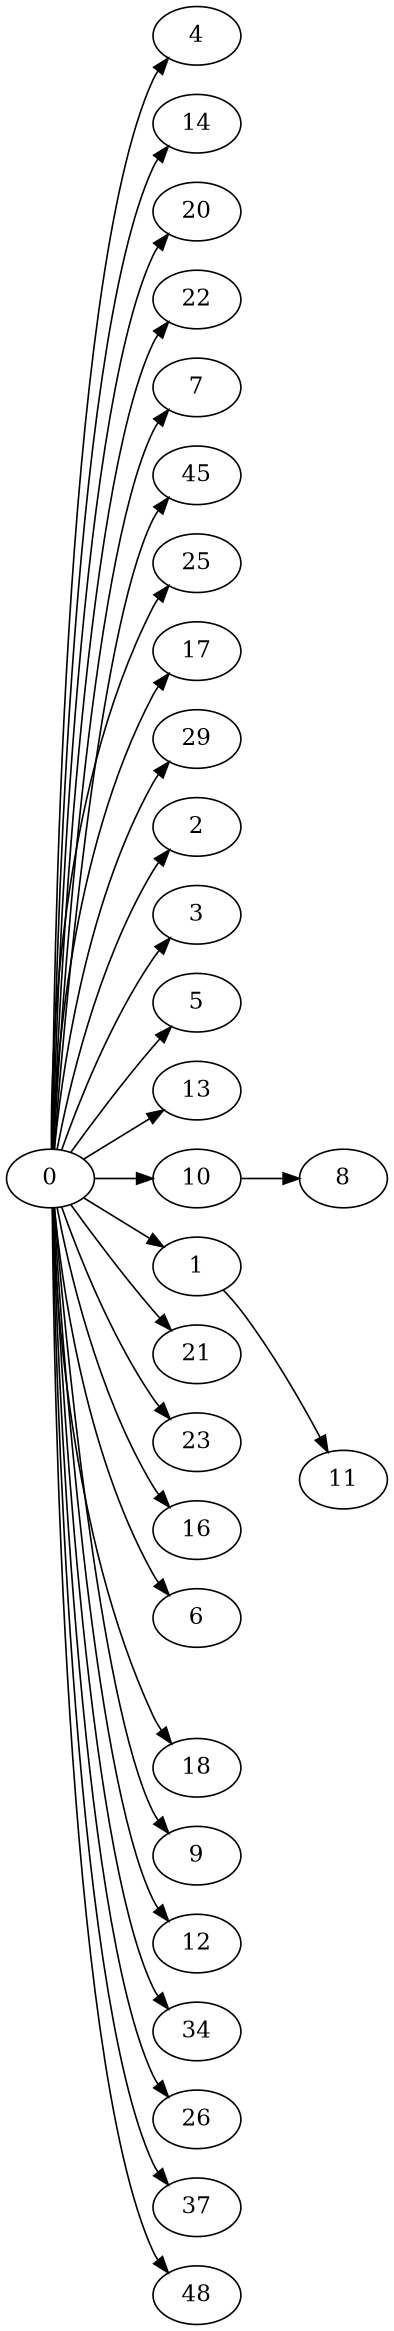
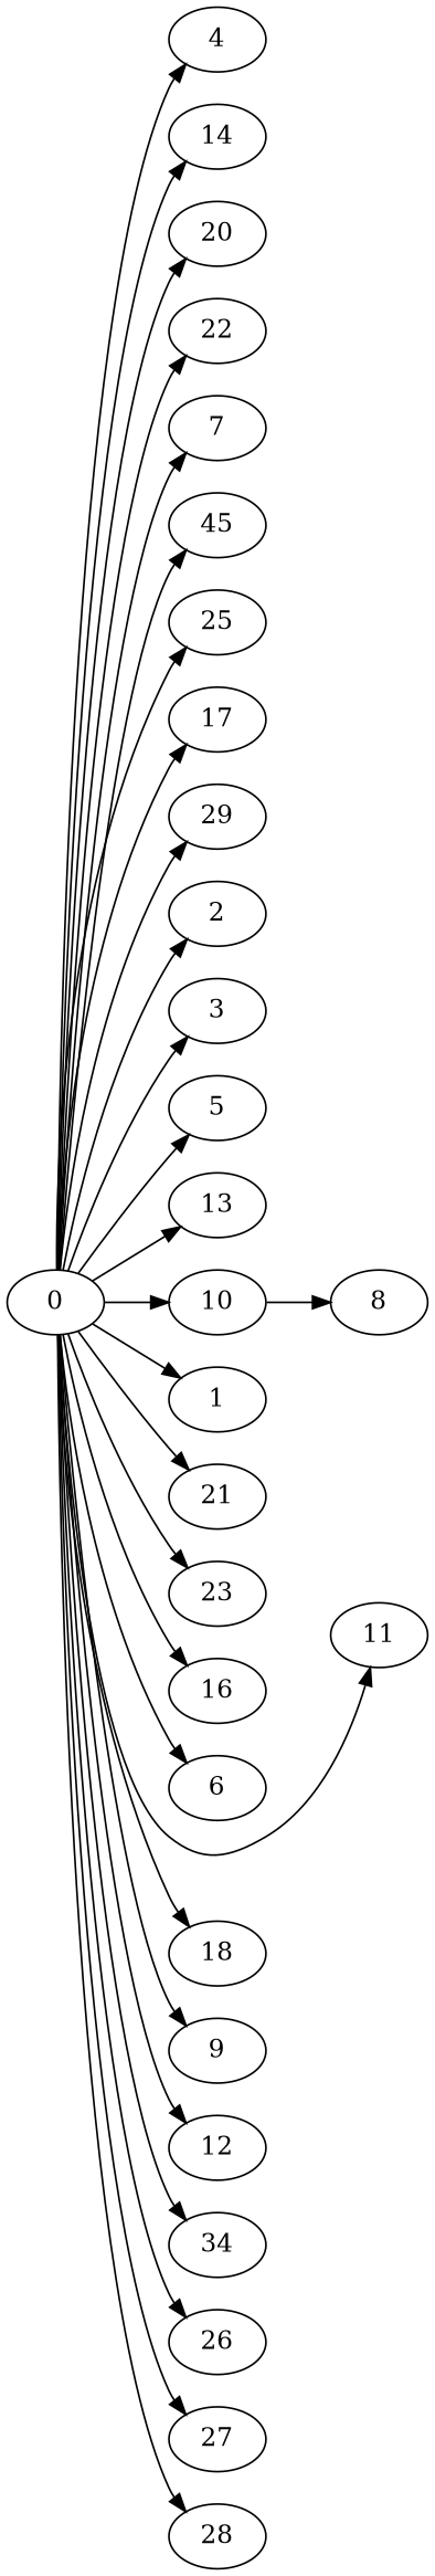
  digraph {
    rankdir=LR
    node [Weight=3]
    edge [Weight=10]
    4 [Weight=10]
    0
    14 [Weight=10]
    20 [Weight=10]
    22 [Weight=10]
    7 [Weight=9]
    n7 [Weight=9 label=45]
    25 [Weight=9]
    17 [Weight=8]
    29 [Weight=8]
    2 [Weight=7]
    3 [Weight=7]
    5 [Weight=7]
    13 [Weight=7]
    1 [Weight=6]
    10 [Weight=6]
    21 [Weight=6]
    23 [Weight=6]
    16 [Weight=5]
    6 [Weight=4]
    11 [Weight=4]
    18 [Weight=4]
    9
    12
    n25 [label=34]
    26
-   27 [Weight=2 label=37]
-   28 [Weight=2 label=48]
+   27 [Weight=2]
+   28 [Weight=2]
    8 [Weight=5]
    0 -> 4 [Weight=6]
    0 -> 14
    0 -> 20 [Weight=4]
    0 -> 22 [Weight=7]
    0 -> 7 [Weight=4]
    0 -> n7 [Weight=9]
    0 -> 25 [Weight=4]
    0 -> 17
    0 -> 29
    0 -> 2 [Weight=3]
    0 -> 3
    0 -> 5 [Weight=6]
    0 -> 13 [Weight=8]
    0 -> 1 [Weight=6]
    0 -> 10 [Weight=4]
    0 -> 21 [Weight=2]
    0 -> 23 [Weight=8]
    0 -> 16 [Weight=7]
    0 -> 6 [Weight=8]
-   1 -> 11 [Weight=6]
+   0 -> 11 [Weight=6]
    0 -> 18
    0 -> 9 [Weight=4]
    0 -> 12 [Weight=7]
    0 -> n25
    0 -> 26 [Weight=6]
    0 -> 27 [Weight=3]
    0 -> 28 [Weight=2]
    10 -> 8 [Weight=9]
  }
